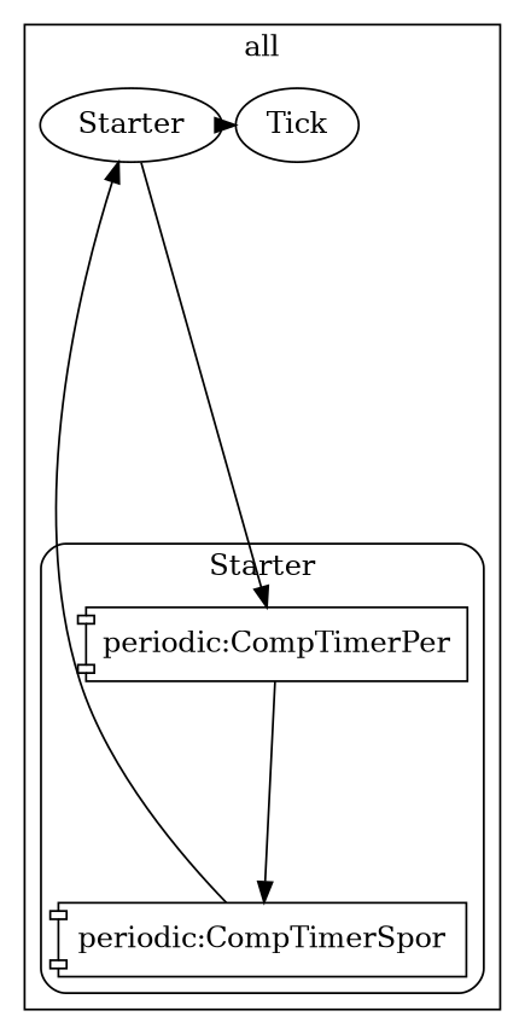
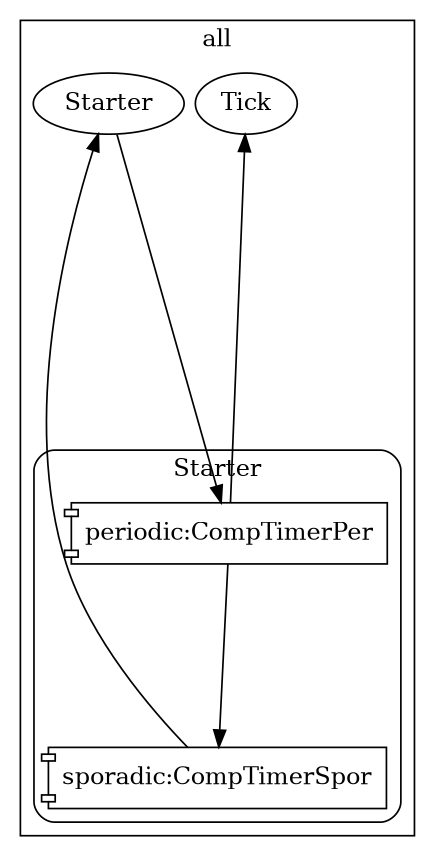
  digraph {
    nodesep=0.1
    rankdir=TB
    ranksep=1.5
    node [shape=ellipse]
    n1 [label=Tick]
    n2 [label=Starter]
    n3 [label="periodic:CompTimerPer" rank=max shape=component]
-   n4 [label="periodic:CompTimerSpor" rank=max shape=component]
+   n4 [label="sporadic:CompTimerSpor" rank=max shape=component]
    subgraph sub_1 {
      rank=min
    }
    subgraph cluster_2 {
      label=all
      rank=max
      rankdir=BT
      subgraph sub_3 {
        label=all
        rank=min
        rankdir=BT
        n1
        n2
      }
      subgraph cluster_4 {
        label=Starter
        rank=max
        rankdir=BT
        style=rounded
        n3
        n4
      }
    }
    n2 -> n3
-   n2 -> n1
+   n3 -> n1
    n3 -> n4
    n4 -> n2
  }
